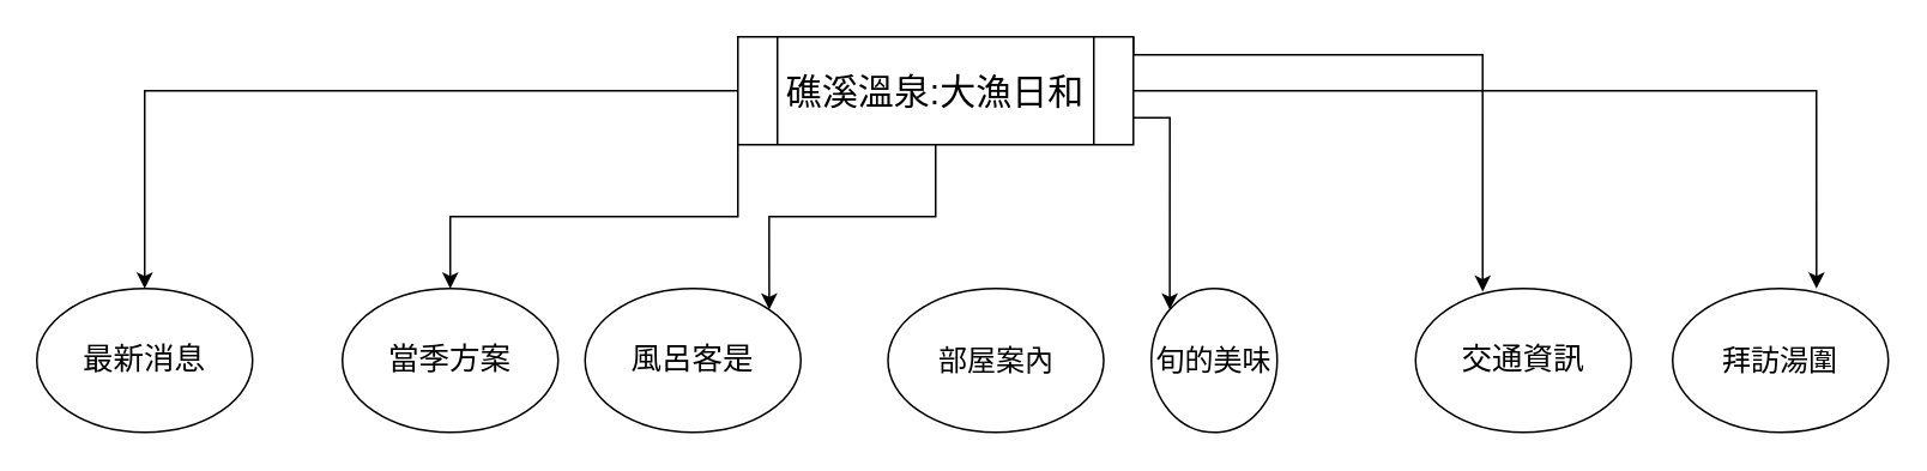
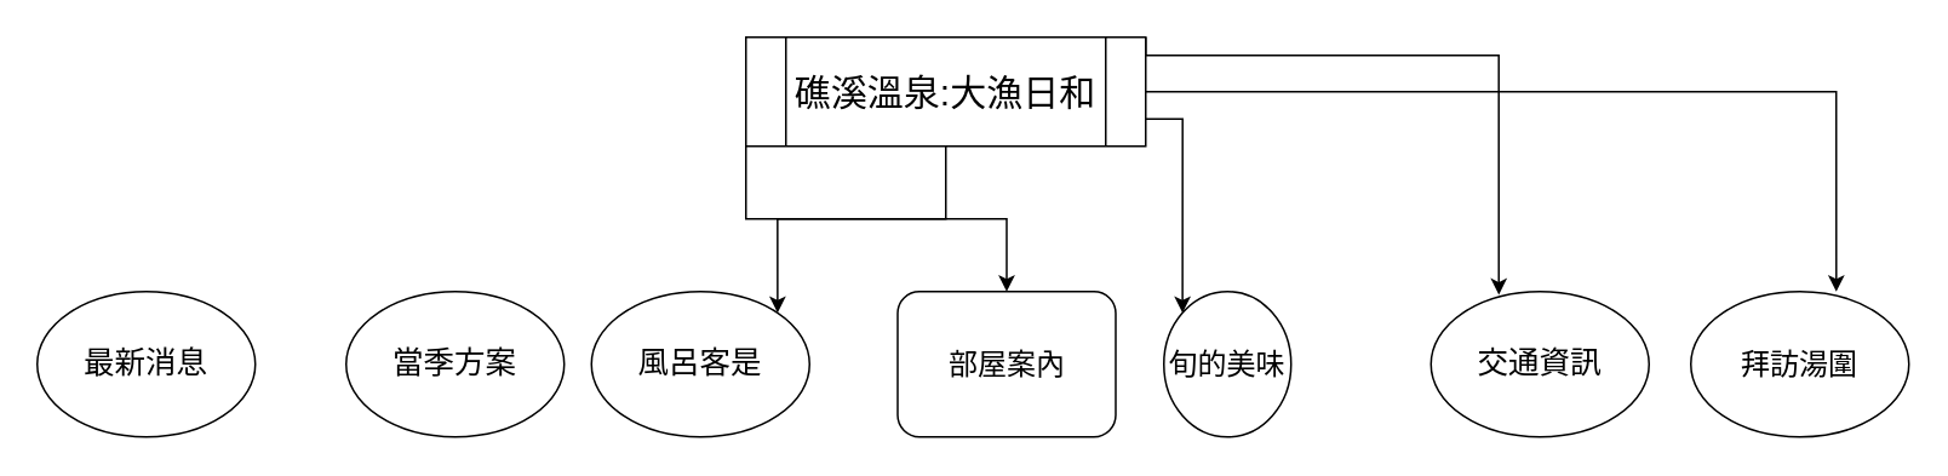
  <mxCell id="0" />
  <mxCell id="1" parent="0" />
- <mxCell id="2" style="edgeStyle=orthogonalEdgeStyle;rounded=0;orthogonalLoop=1;jettySize=auto;html=1;entryX=0.5;entryY=0;entryDx=0;entryDy=0;" edge="1" parent="1" source="8" target="9"><mxGeometry relative="1" as="geometry" /></mxCell>
- <mxCell id="3" style="edgeStyle=orthogonalEdgeStyle;rounded=0;orthogonalLoop=1;jettySize=auto;html=1;exitX=0;exitY=1;exitDx=0;exitDy=0;" edge="1" parent="1" source="8" target="10"><mxGeometry relative="1" as="geometry" /></mxCell>
+ <mxCell id="3" style="edgeStyle=orthogonalEdgeStyle;rounded=0;orthogonalLoop=1;jettySize=auto;html=1;exitX=0;exitY=1;exitDx=0;exitDy=0;" edge="1" parent="1" source="8" target="12"><mxGeometry relative="1" as="geometry" /></mxCell>
  <mxCell id="4" style="edgeStyle=orthogonalEdgeStyle;rounded=0;orthogonalLoop=1;jettySize=auto;html=1;exitX=0.5;exitY=1;exitDx=0;exitDy=0;entryX=1;entryY=0;entryDx=0;entryDy=0;" edge="1" parent="1" source="8" target="11"><mxGeometry relative="1" as="geometry" /></mxCell>
  <mxCell id="5" style="edgeStyle=orthogonalEdgeStyle;rounded=0;orthogonalLoop=1;jettySize=auto;html=1;exitX=1;exitY=0.75;exitDx=0;exitDy=0;entryX=0;entryY=0;entryDx=0;entryDy=0;" edge="1" parent="1" source="8" target="13"><mxGeometry relative="1" as="geometry" /></mxCell>
  <mxCell id="6" style="edgeStyle=orthogonalEdgeStyle;rounded=0;orthogonalLoop=1;jettySize=auto;html=1;exitX=1;exitY=0;exitDx=0;exitDy=0;entryX=0.311;entryY=0.022;entryDx=0;entryDy=0;entryPerimeter=0;" edge="1" parent="1" source="8" target="14"><mxGeometry relative="1" as="geometry"><Array as="points"><mxPoint x="630" y="30" /><mxPoint x="824" y="30" /></Array></mxGeometry></mxCell>
  <mxCell id="7" style="edgeStyle=orthogonalEdgeStyle;rounded=0;orthogonalLoop=1;jettySize=auto;html=1;exitX=1;exitY=0.5;exitDx=0;exitDy=0;entryX=0.667;entryY=0;entryDx=0;entryDy=0;entryPerimeter=0;" edge="1" parent="1" source="8" target="15"><mxGeometry relative="1" as="geometry" /></mxCell>
  <mxCell id="8" value="&lt;font style=&quot;font-size: 20px&quot;&gt;礁溪溫泉:大漁日和&lt;/font&gt;" style="shape=process;whiteSpace=wrap;html=1;backgroundOutline=1;" vertex="1" parent="1"><mxGeometry x="410" y="20" width="220" height="60" as="geometry" /></mxCell>
  <mxCell id="9" value="&lt;font style=&quot;font-size: 17px&quot;&gt;最新消息&lt;/font&gt;" style="ellipse;whiteSpace=wrap;html=1;" vertex="1" parent="1"><mxGeometry x="20" y="160" width="120" height="80" as="geometry" /></mxCell>
  <mxCell id="10" value="&lt;font style=&quot;font-size: 17px&quot;&gt;當季方案&lt;/font&gt;" style="ellipse;whiteSpace=wrap;html=1;" vertex="1" parent="1"><mxGeometry x="190" y="160" width="120" height="80" as="geometry" /></mxCell>
  <mxCell id="11" value="&lt;font style=&quot;font-size: 17px&quot;&gt;風呂客是&lt;/font&gt;" style="ellipse;whiteSpace=wrap;html=1;" vertex="1" parent="1"><mxGeometry x="325" y="160" width="120" height="80" as="geometry" /></mxCell>
- <mxCell id="12" value="&lt;font style=&quot;font-size: 16px&quot;&gt;部屋案內&lt;/font&gt;" style="ellipse;whiteSpace=wrap;html=1;" vertex="1" parent="1"><mxGeometry x="493.5" y="160" width="120" height="80" as="geometry" /></mxCell>
+ <mxCell id="12" value="&lt;font style=&quot;font-size: 16px&quot;&gt;部屋案內&lt;/font&gt;" style="whiteSpace=wrap;html=1;rounded=1;" vertex="1" parent="1"><mxGeometry x="493.5" y="160" width="120" height="80" as="geometry" /></mxCell>
  <mxCell id="13" value="&lt;font style=&quot;font-size: 16px&quot;&gt;旬的美味&lt;/font&gt;" style="ellipse;whiteSpace=wrap;html=1;" vertex="1" parent="1"><mxGeometry x="640" y="160" width="70" height="80" as="geometry" /></mxCell>
  <mxCell id="14" value="&lt;font style=&quot;font-size: 17px&quot;&gt;交通資訊&lt;/font&gt;" style="ellipse;whiteSpace=wrap;html=1;" vertex="1" parent="1"><mxGeometry x="787" y="160" width="120" height="80" as="geometry" /></mxCell>
  <mxCell id="15" value="&lt;font style=&quot;font-size: 16px&quot;&gt;拜訪湯圍&lt;/font&gt;" style="ellipse;whiteSpace=wrap;html=1;" vertex="1" parent="1"><mxGeometry x="930" y="160" width="120" height="80" as="geometry" /></mxCell>
